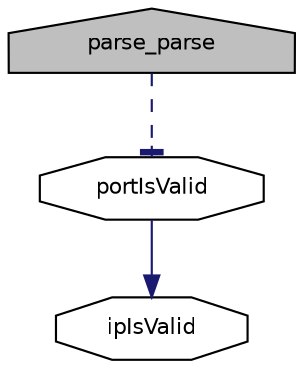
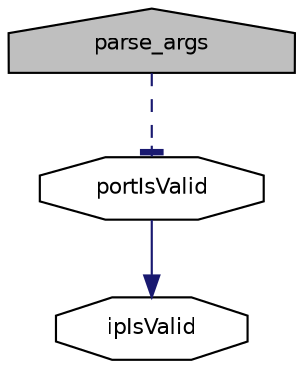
  digraph {
    rankdir=TB
    node [color=black fillcolor=white fontname=Helvetica fontsize=10 shape=octagon style=filled]
    edge [color=midnightblue fontname=Helvetica fontsize=10 labelfontname=Helvetica labelfontsize=10]
-   n1 [fillcolor=grey75 fontcolor=black height=0.2 label=parse_parse shape=house width=0.4]
+   n1 [fillcolor=grey75 fontcolor=black height=0.2 label=parse_args shape=house width=0.4]
    n2 [height=0.2 label=portIsValid width=0.4]
    n3 [height=0.2 label=ipIsValid width=0.4]
    n1 -> n2 [arrowhead=tee style=dashed]
    n2 -> n3 [arrowhead=normal style=solid]
  }
